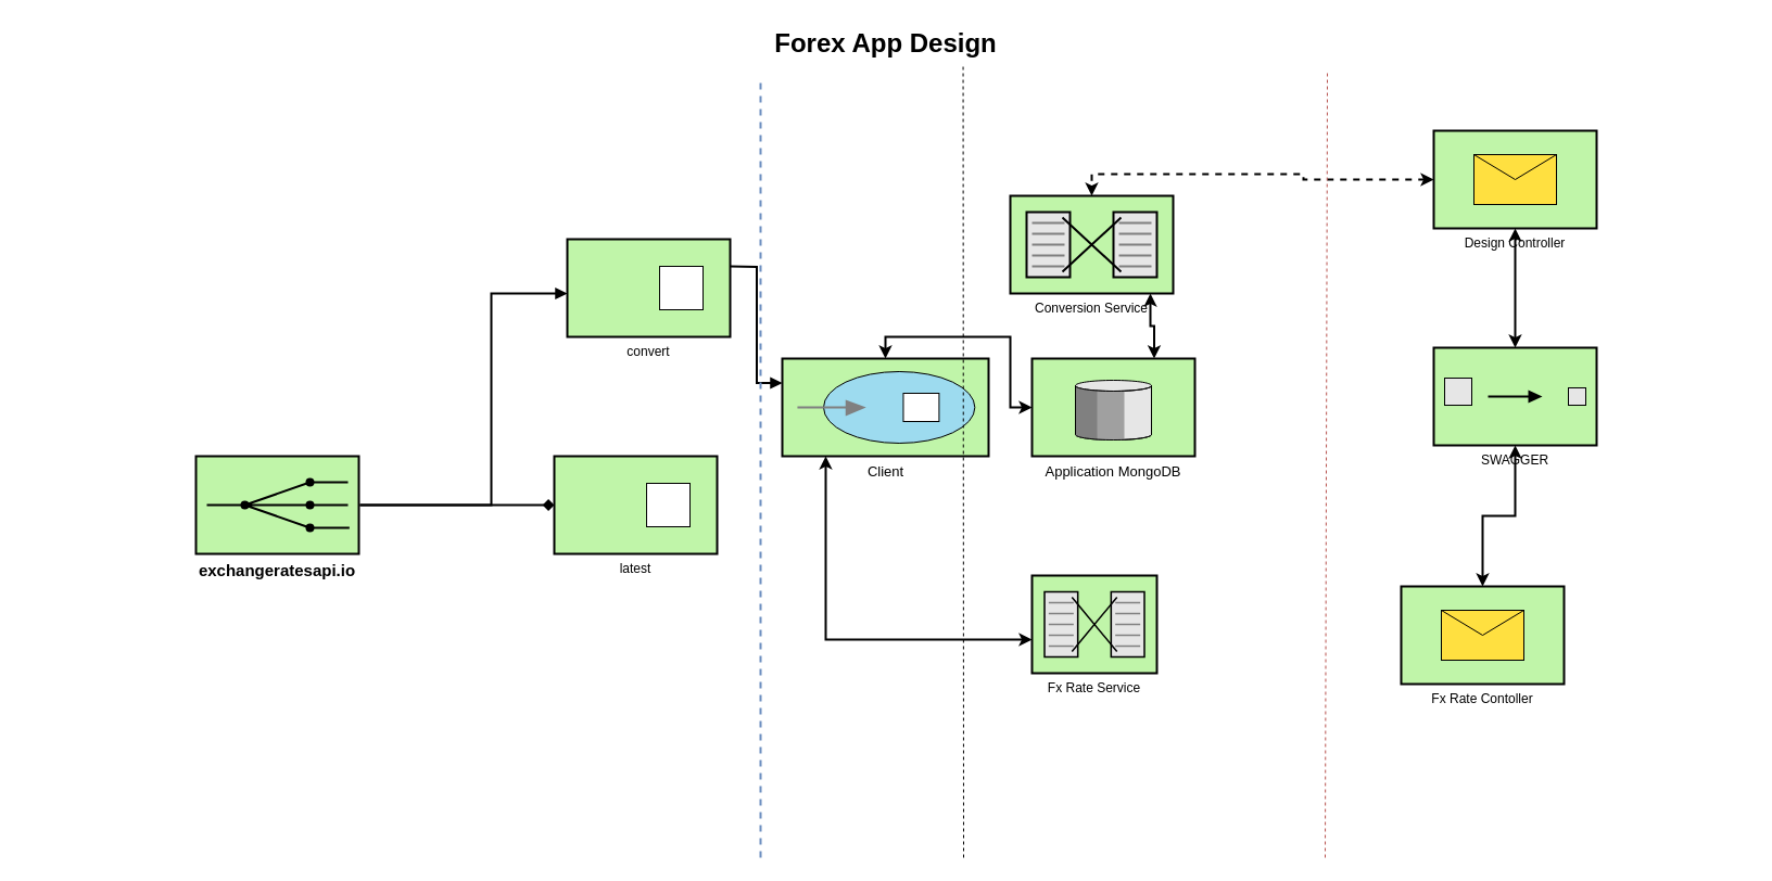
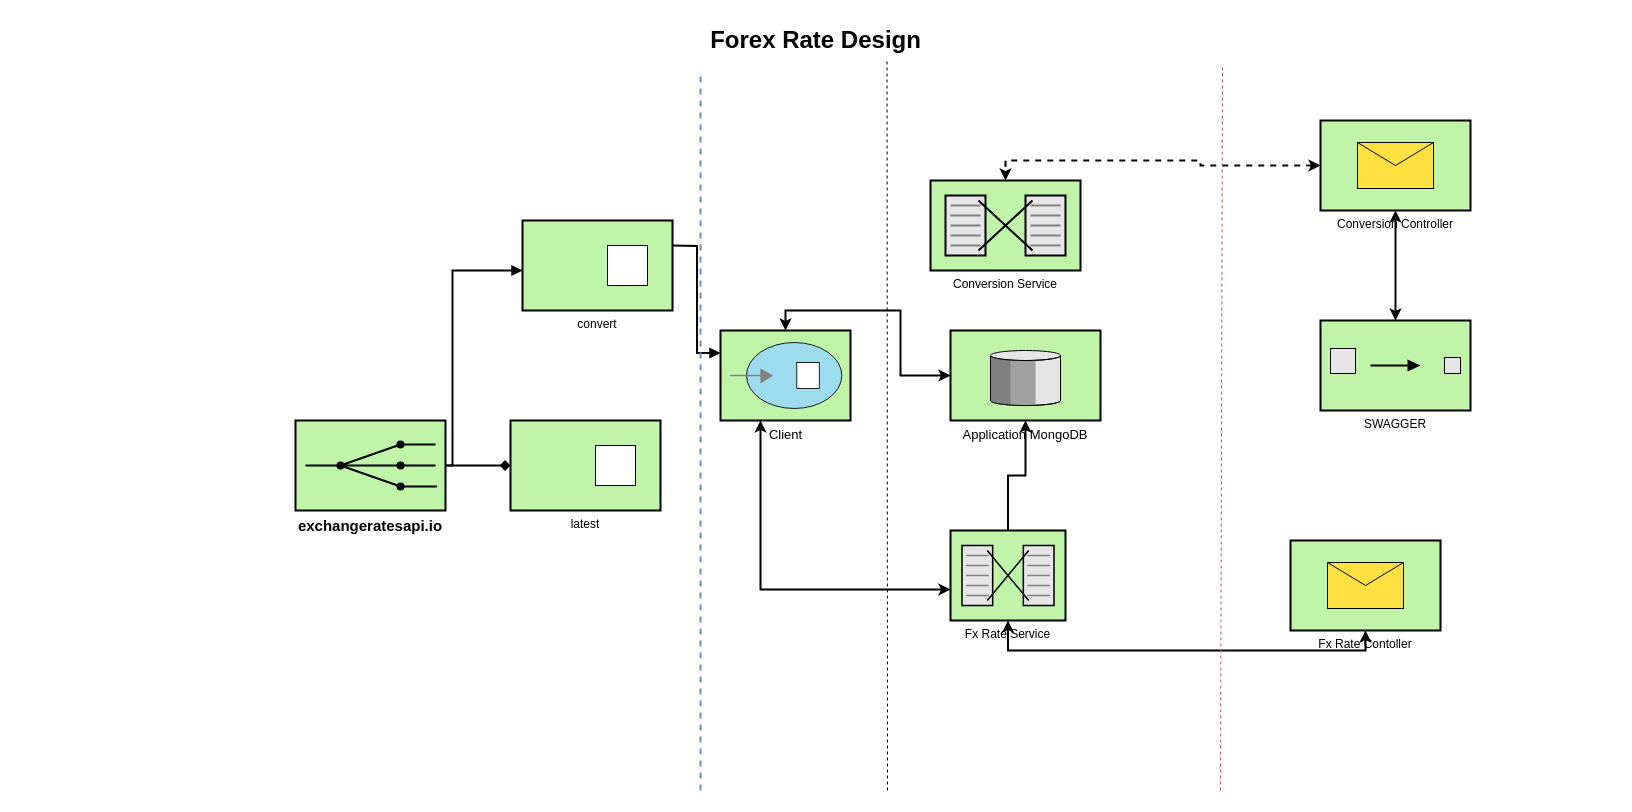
  <mxCell id="0" style=";html=1;" />
  <mxCell id="1" style=";html=1;" parent="0" />
  <mxCell id="2" style="edgeStyle=orthogonalEdgeStyle;rounded=0;html=1;endArrow=block;endFill=1;jettySize=auto;orthogonalLoop=1;strokeWidth=2;startArrow=none;startFill=0;" parent="1" source="4" target="5" edge="1"><mxGeometry relative="1" as="geometry"><Array as="points"><mxPoint x="452" y="465" /><mxPoint x="452" y="270" /></Array><mxPoint x="522" y="270" as="targetPoint" /></mxGeometry></mxCell>
  <mxCell id="3" style="edgeStyle=orthogonalEdgeStyle;rounded=0;html=1;endArrow=diamond;endFill=1;jettySize=auto;orthogonalLoop=1;strokeWidth=2;startArrow=none;startFill=0;" parent="1" source="4" target="8" edge="1"><mxGeometry relative="1" as="geometry" /></mxCell>
- <mxCell id="4" value="exchangeratesapi.io" style="strokeWidth=2;dashed=0;align=center;fontSize=15;fillColor=#c0f5a9;verticalLabelPosition=bottom;verticalAlign=top;shape=mxgraph.eip.recipient_list;fontStyle=1;perimeterSpacing=1;" parent="1" vertex="1"><mxGeometry x="180" y="420" width="150" height="90" as="geometry" /></mxCell>
+ <mxCell id="4" value="exchangeratesapi.io" style="strokeWidth=2;dashed=0;align=center;fontSize=15;fillColor=#c0f5a9;verticalLabelPosition=bottom;verticalAlign=top;shape=mxgraph.eip.recipient_list;fontStyle=1;perimeterSpacing=1;" parent="1" vertex="1"><mxGeometry x="295" y="420" width="150" height="90" as="geometry" /></mxCell>
  <mxCell id="5" value="convert&#10;" style="strokeWidth=2;dashed=0;align=center;fontSize=12;shape=rect;verticalLabelPosition=bottom;verticalAlign=top;fillColor=#c0f5a9" parent="1" vertex="1"><mxGeometry x="522" y="220" width="150" height="90" as="geometry" /></mxCell>
  <mxCell id="6" value="" style="strokeWidth=1;dashed=0;align=center;fontSize=8;shape=rect;fillColor=#ffffff;strokeColor=#000000;" parent="5" vertex="1"><mxGeometry x="85" y="25" width="40" height="40" as="geometry" /></mxCell>
  <mxCell id="7" style="edgeStyle=orthogonalEdgeStyle;rounded=0;html=1;endArrow=block;endFill=1;jettySize=auto;orthogonalLoop=1;strokeWidth=2;startArrow=none;startFill=0;entryX=0;entryY=0.25;entryDx=0;entryDy=0;entryPerimeter=0;" parent="1" target="25" edge="1"><mxGeometry relative="1" as="geometry"><mxPoint x="672" y="245" as="sourcePoint" /></mxGeometry></mxCell>
  <mxCell id="8" value="latest&#10;" style="strokeWidth=2;dashed=0;align=center;fontSize=12;shape=rect;verticalLabelPosition=bottom;verticalAlign=top;fillColor=#c0f5a9" parent="1" vertex="1"><mxGeometry x="510" y="420" width="150" height="90" as="geometry" /></mxCell>
  <mxCell id="9" value="" style="strokeWidth=1;dashed=0;align=center;fontSize=8;shape=rect" parent="8" vertex="1"><mxGeometry x="85" y="25" width="40" height="40" as="geometry" /></mxCell>
- <mxCell id="10" style="edgeStyle=orthogonalEdgeStyle;rounded=0;orthogonalLoop=1;jettySize=auto;html=1;exitX=0.86;exitY=1;exitDx=0;exitDy=0;exitPerimeter=0;entryX=0.75;entryY=0;entryDx=0;entryDy=0;entryPerimeter=0;fontSize=15;startArrow=classic;startFill=1;strokeWidth=2;" parent="1" source="11" target="15" edge="1"><mxGeometry relative="1" as="geometry" /></mxCell>
  <mxCell id="11" value="Conversion Service" style="strokeWidth=2;dashed=0;align=center;fontSize=12;shape=mxgraph.eip.message_translator;fillColor=#c0f5a9;verticalLabelPosition=bottom;verticalAlign=top;" parent="1" vertex="1"><mxGeometry x="930" y="180" width="150" height="90" as="geometry" /></mxCell>
+ <mxCell id="12" style="edgeStyle=orthogonalEdgeStyle;rounded=0;orthogonalLoop=1;jettySize=auto;html=1;entryX=0.5;entryY=1;entryDx=0;entryDy=0;entryPerimeter=0;fontSize=15;strokeWidth=2;" parent="1" source="14" target="15" edge="1"><mxGeometry relative="1" as="geometry" /></mxCell>
+ <mxCell id="13" style="edgeStyle=orthogonalEdgeStyle;rounded=0;orthogonalLoop=1;jettySize=auto;html=1;entryX=0.5;entryY=1;entryDx=0;entryDy=0;entryPerimeter=0;fontSize=12;startArrow=classic;startFill=1;strokeWidth=2;exitX=0.5;exitY=1;exitDx=0;exitDy=0;exitPerimeter=0;" parent="1" source="14" target="19" edge="1"><mxGeometry relative="1" as="geometry" /></mxCell>
  <mxCell id="14" value="Fx Rate Service" style="strokeWidth=2;dashed=0;align=center;fontSize=12;shape=mxgraph.eip.message_translator;fillColor=#c0f5a9;verticalLabelPosition=bottom;verticalAlign=top;" parent="1" vertex="1"><mxGeometry x="950" y="530" width="115" height="90" as="geometry" /></mxCell>
  <mxCell id="15" value="Application MongoDB" style="strokeWidth=2;dashed=0;align=center;fontSize=13;verticalLabelPosition=bottom;verticalAlign=top;shape=mxgraph.eip.message_store;fillColor=#c0f5a9" parent="1" vertex="1"><mxGeometry x="950" y="330" width="150" height="90" as="geometry" /></mxCell>
- <mxCell id="16" value="Forex App Design" style="text;strokeColor=none;fillColor=none;html=1;fontSize=24;fontStyle=1;verticalAlign=middle;align=center;" parent="1" vertex="1"><mxGeometry x="20" y="20" width="1590" height="40" as="geometry" /></mxCell>
+ <mxCell id="16" value="Forex Rate Design" style="text;strokeColor=none;fillColor=none;html=1;fontSize=24;fontStyle=1;verticalAlign=middle;align=center;" parent="1" vertex="1"><mxGeometry x="20" y="20" width="1590" height="40" as="geometry" /></mxCell>
  <mxCell id="17" value="SWAGGER" style="strokeWidth=2;outlineConnect=0;dashed=0;align=center;fontSize=12;fillColor=#c0f5a9;verticalLabelPosition=bottom;verticalAlign=top;shape=mxgraph.eip.content_filter;" parent="1" vertex="1"><mxGeometry x="1320" y="320" width="150" height="90" as="geometry" /></mxCell>
- <mxCell id="18" style="edgeStyle=orthogonalEdgeStyle;rounded=0;orthogonalLoop=1;jettySize=auto;html=1;exitX=0.5;exitY=0;exitDx=0;exitDy=0;exitPerimeter=0;fontSize=12;startArrow=classic;startFill=1;strokeWidth=2;" parent="1" source="19" target="17" edge="1"><mxGeometry relative="1" as="geometry" /></mxCell>
  <mxCell id="19" value="Fx Rate Contoller" style="strokeWidth=2;outlineConnect=0;dashed=0;align=center;fontSize=12;fillColor=#c0f5a9;verticalLabelPosition=bottom;verticalAlign=top;shape=mxgraph.eip.envelope_wrapper;" parent="1" vertex="1"><mxGeometry x="1290" y="540" width="150" height="90" as="geometry" /></mxCell>
  <mxCell id="20" style="edgeStyle=orthogonalEdgeStyle;rounded=0;orthogonalLoop=1;jettySize=auto;html=1;entryX=0.5;entryY=0;entryDx=0;entryDy=0;entryPerimeter=0;fontSize=12;startArrow=classic;startFill=1;strokeWidth=2;dashed=1;" parent="1" source="22" target="11" edge="1"><mxGeometry relative="1" as="geometry" /></mxCell>
  <mxCell id="21" style="edgeStyle=orthogonalEdgeStyle;rounded=0;orthogonalLoop=1;jettySize=auto;html=1;fontSize=12;startArrow=classic;startFill=1;strokeWidth=2;" parent="1" source="22" target="17" edge="1"><mxGeometry relative="1" as="geometry" /></mxCell>
- <mxCell id="22" value="Design Controller" style="strokeWidth=2;outlineConnect=0;dashed=0;align=center;fontSize=12;fillColor=#c0f5a9;verticalLabelPosition=bottom;verticalAlign=top;shape=mxgraph.eip.envelope_wrapper;" parent="1" vertex="1"><mxGeometry x="1320" y="120" width="150" height="90" as="geometry" /></mxCell>
+ <mxCell id="22" value="Conversion Controller" style="strokeWidth=2;outlineConnect=0;dashed=0;align=center;fontSize=12;fillColor=#c0f5a9;verticalLabelPosition=bottom;verticalAlign=top;shape=mxgraph.eip.envelope_wrapper;" parent="1" vertex="1"><mxGeometry x="1320" y="120" width="150" height="90" as="geometry" /></mxCell>
  <mxCell id="23" style="edgeStyle=orthogonalEdgeStyle;rounded=0;orthogonalLoop=1;jettySize=auto;html=1;fontSize=13;startArrow=classic;startFill=1;strokeWidth=2;exitX=0.5;exitY=0;exitDx=0;exitDy=0;exitPerimeter=0;" parent="1" source="25" target="15" edge="1"><mxGeometry relative="1" as="geometry" /></mxCell>
  <mxCell id="24" style="edgeStyle=orthogonalEdgeStyle;rounded=0;orthogonalLoop=1;jettySize=auto;html=1;entryX=0;entryY=0.656;entryDx=0;entryDy=0;entryPerimeter=0;fontSize=13;startArrow=classic;startFill=1;strokeWidth=2;" parent="1" source="25" target="14" edge="1"><mxGeometry relative="1" as="geometry"><Array as="points"><mxPoint x="760" y="589" /></Array></mxGeometry></mxCell>
- <mxCell id="25" value="Client" style="fillColor=#c0f5a9;dashed=0;outlineConnect=0;strokeWidth=2;html=1;align=center;fontSize=13;verticalLabelPosition=bottom;verticalAlign=top;shape=mxgraph.eip.transactional_client;" parent="1" vertex="1"><mxGeometry x="720" y="330" width="190" height="90" as="geometry" /></mxCell>
+ <mxCell id="25" value="Client" style="fillColor=#c0f5a9;dashed=0;outlineConnect=0;strokeWidth=2;html=1;align=center;fontSize=13;verticalLabelPosition=bottom;verticalAlign=top;shape=mxgraph.eip.transactional_client;" parent="1" vertex="1"><mxGeometry x="720" y="330" width="130" height="90" as="geometry" /></mxCell>
  <mxCell id="26" value="" style="endArrow=none;dashed=1;html=1;rounded=0;fontSize=13;strokeWidth=1;fillColor=#f8cecc;strokeColor=#b85450;entryX=0.756;entryY=1.103;entryDx=0;entryDy=0;entryPerimeter=0;" parent="1" edge="1" target="16"><mxGeometry width="50" height="50" relative="1" as="geometry"><mxPoint x="1220" y="790" as="sourcePoint" /><mxPoint x="1220" y="80" as="targetPoint" /></mxGeometry></mxCell>
  <mxCell id="27" value="" style="endArrow=none;dashed=1;html=1;rounded=0;fontSize=13;strokeWidth=1;entryX=0.545;entryY=0.985;entryDx=0;entryDy=0;entryPerimeter=0;" parent="1" edge="1" target="16"><mxGeometry width="50" height="50" relative="1" as="geometry"><mxPoint x="887" y="790" as="sourcePoint" /><mxPoint x="870" y="60" as="targetPoint" /></mxGeometry></mxCell>
  <mxCell id="28" value="" style="endArrow=none;dashed=1;html=1;rounded=0;fontSize=13;strokeWidth=2;fillColor=#dae8fc;strokeColor=#6c8ebf;" parent="1" edge="1"><mxGeometry width="50" height="50" relative="1" as="geometry"><mxPoint x="700" y="790" as="sourcePoint" /><mxPoint x="700" y="70" as="targetPoint" /></mxGeometry></mxCell>
